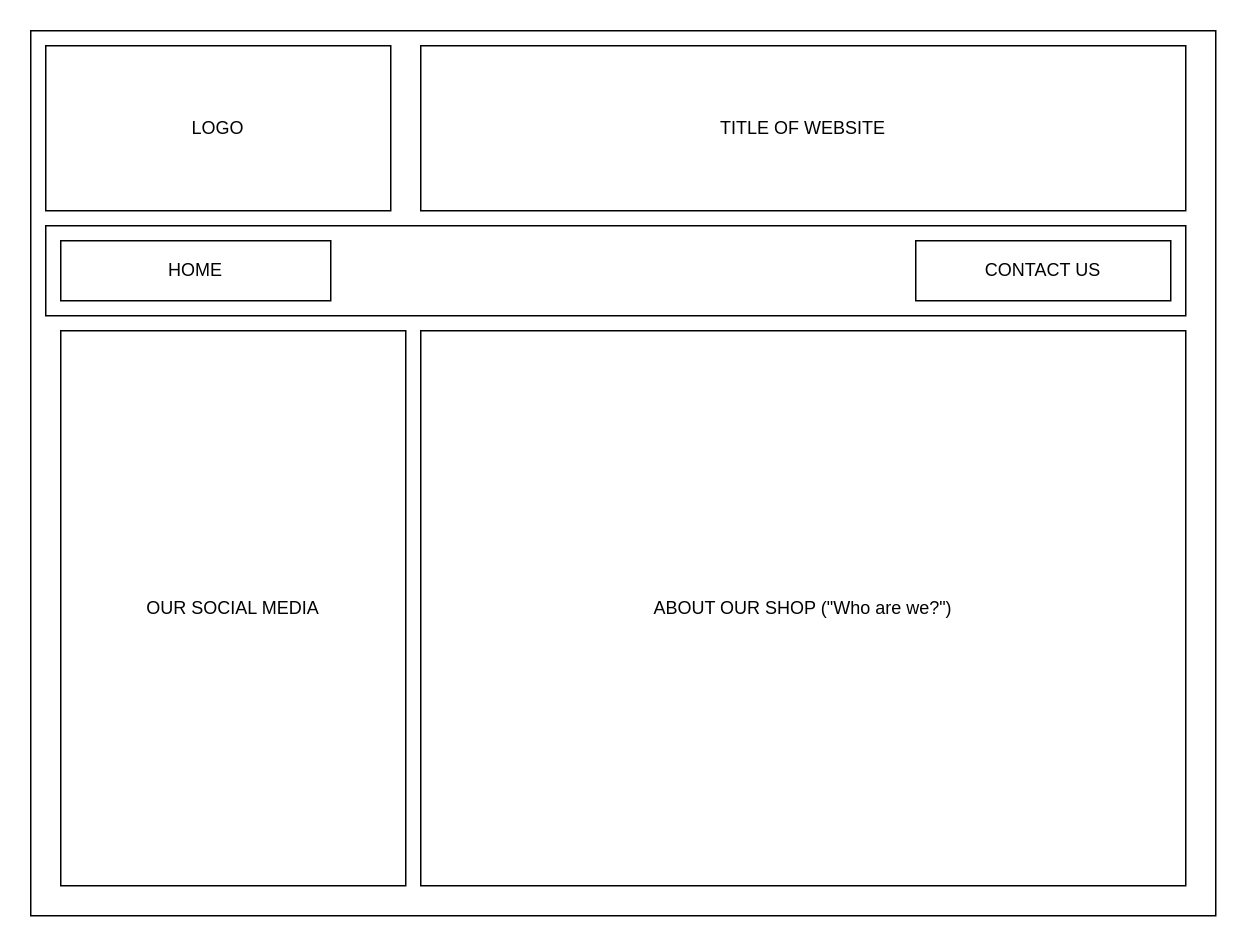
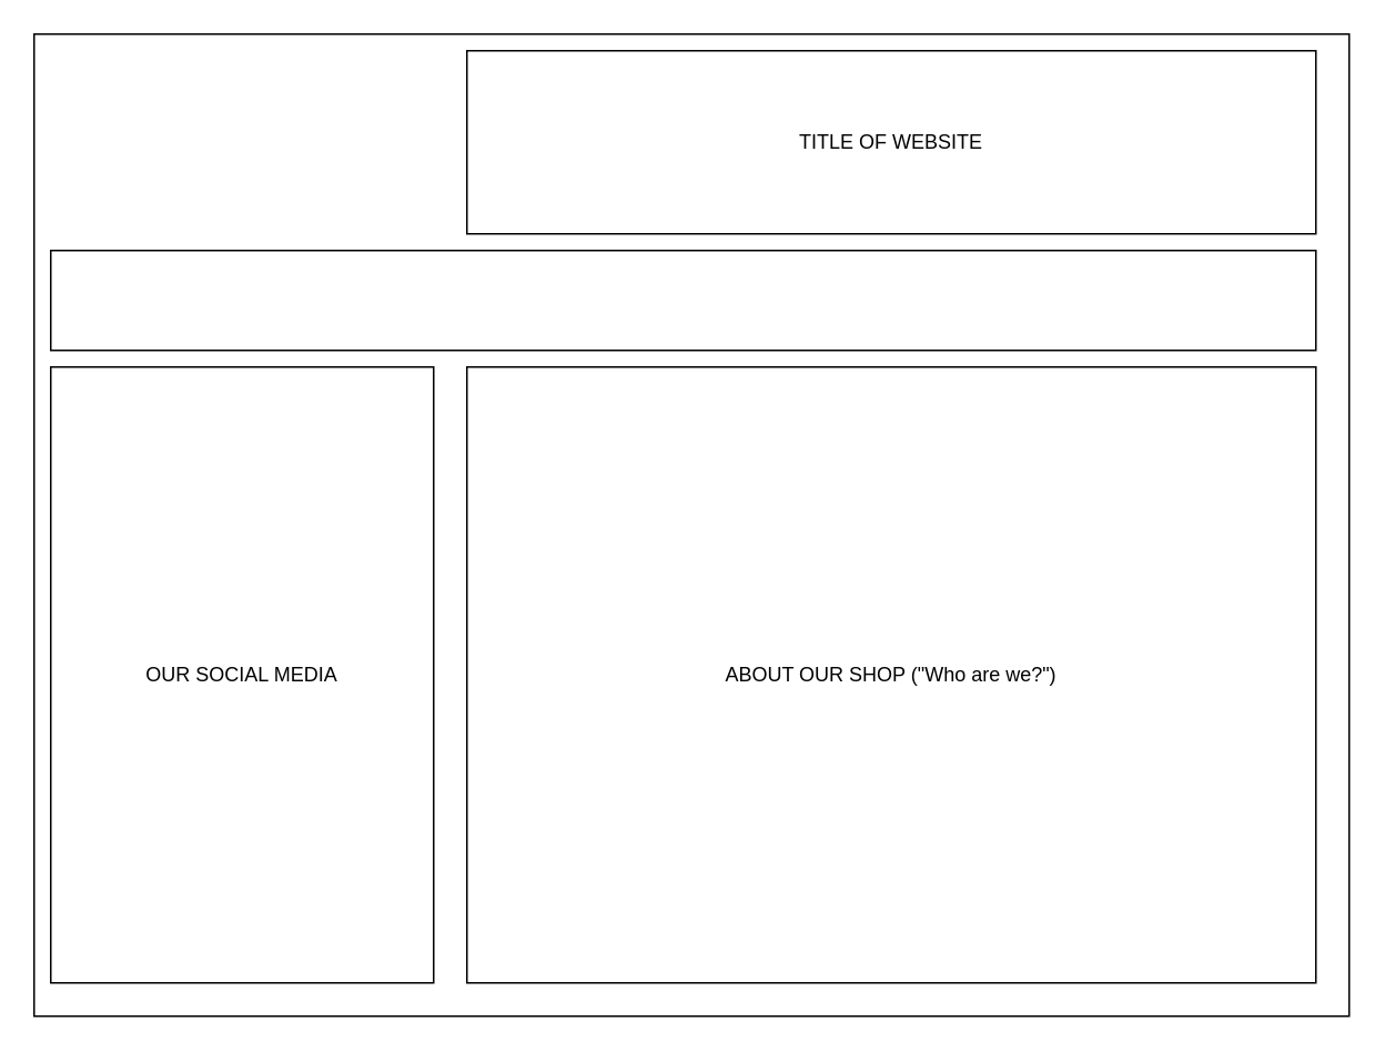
  <mxCell id="0" />
  <mxCell id="1" parent="0" />
  <mxCell id="2" value="" style="rounded=0;whiteSpace=wrap;html=1;" vertex="1" parent="1"><mxGeometry x="20" y="20" width="790" height="590" as="geometry" /></mxCell>
- <mxCell id="3" value="OUR SOCIAL MEDIA" style="rounded=0;whiteSpace=wrap;html=1;" vertex="1" parent="1"><mxGeometry x="40" y="220" width="230" height="370" as="geometry" /></mxCell>
+ <mxCell id="3" value="OUR SOCIAL MEDIA" style="rounded=0;whiteSpace=wrap;html=1;" vertex="1" parent="1"><mxGeometry x="30" y="220" width="230" height="370" as="geometry" /></mxCell>
  <mxCell id="4" value="ABOUT OUR SHOP (&quot;Who are we?&quot;)" style="rounded=0;whiteSpace=wrap;html=1;" vertex="1" parent="1"><mxGeometry x="280" y="220" width="510" height="370" as="geometry" /></mxCell>
- <mxCell id="5" value="LOGO" style="rounded=0;whiteSpace=wrap;html=1;" vertex="1" parent="1"><mxGeometry x="30" y="30" width="230" height="110" as="geometry" /></mxCell>
  <mxCell id="6" value="TITLE OF WEBSITE" style="rounded=0;whiteSpace=wrap;html=1;" vertex="1" parent="1"><mxGeometry x="280" y="30" width="510" height="110" as="geometry" /></mxCell>
  <mxCell id="7" value="" style="rounded=0;whiteSpace=wrap;html=1;" vertex="1" parent="1"><mxGeometry x="30" y="150" width="760" height="60" as="geometry" /></mxCell>
- <mxCell id="8" value="HOME" style="rounded=0;whiteSpace=wrap;html=1;" vertex="1" parent="1"><mxGeometry x="40" y="160" width="180" height="40" as="geometry" /></mxCell>
- <mxCell id="9" value="CONTACT US" style="rounded=0;whiteSpace=wrap;html=1;" vertex="1" parent="1"><mxGeometry x="610" y="160" width="170" height="40" as="geometry" /></mxCell>
